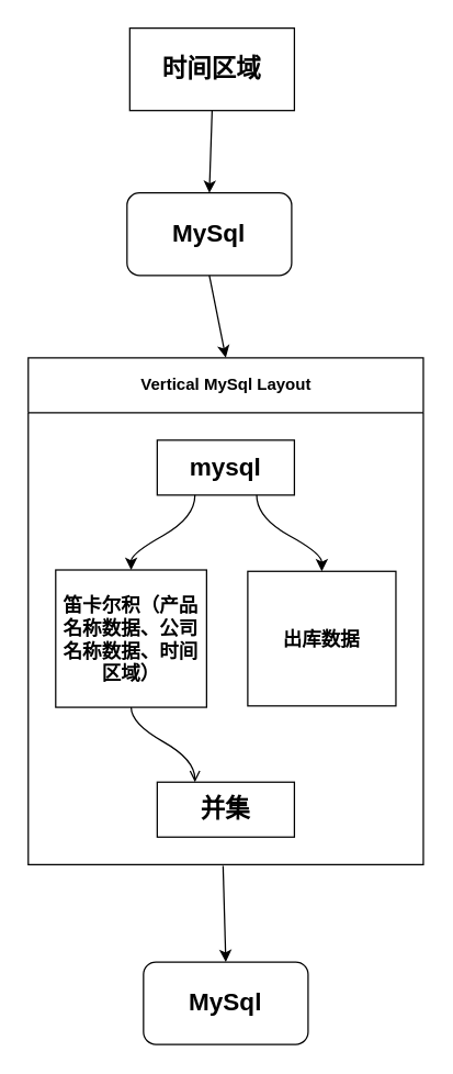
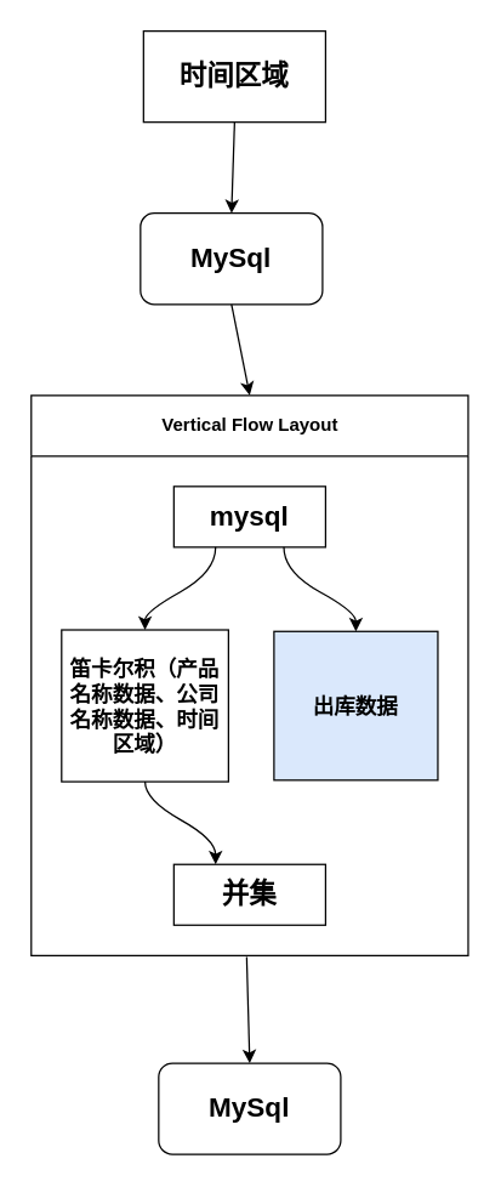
  <mxCell id="0" />
  <mxCell id="1" parent="0" />
  <mxCell id="2" value="&lt;h2&gt;&lt;font style=&quot;vertical-align: inherit&quot;&gt;&lt;font style=&quot;vertical-align: inherit&quot;&gt;时间区域&lt;/font&gt;&lt;/font&gt;&lt;/h2&gt;" style="rounded=0;whiteSpace=wrap;html=1;" vertex="1" parent="1"><mxGeometry x="94" y="20" width="120" height="60" as="geometry" /></mxCell>
  <mxCell id="3" value="&lt;h2&gt;&lt;font style=&quot;vertical-align: inherit&quot;&gt;&lt;font style=&quot;vertical-align: inherit&quot;&gt;MySql&lt;/font&gt;&lt;/font&gt;&lt;/h2&gt;" style="rounded=1;whiteSpace=wrap;html=1;" vertex="1" parent="1"><mxGeometry x="92" y="140" width="120" height="60" as="geometry" /></mxCell>
- <mxCell id="4" value="Vertical MySql Layout" style="swimlane;html=1;startSize=40;horizontal=1;childLayout=flowLayout;flowOrientation=north;resizable=0;interRankCellSpacing=50;containerType=tree;" vertex="1" parent="1"><mxGeometry x="20" y="260" width="288" height="369" as="geometry" /></mxCell>
+ <mxCell id="4" value="Vertical Flow Layout" style="swimlane;html=1;startSize=40;horizontal=1;childLayout=flowLayout;flowOrientation=north;resizable=0;interRankCellSpacing=50;containerType=tree;" vertex="1" parent="1"><mxGeometry x="20" y="260" width="288" height="369" as="geometry" /></mxCell>
  <mxCell id="5" value="&lt;h2&gt;mysql&lt;/h2&gt;" style="whiteSpace=wrap;html=1;" vertex="1" parent="4"><mxGeometry x="94" y="60" width="100" height="40" as="geometry" /></mxCell>
  <mxCell id="6" value="&lt;h3&gt;笛卡尔积（产品名称数据、公司名称数据、时间区域）&lt;/h3&gt;" style="whiteSpace=wrap;html=1;" vertex="1" parent="4"><mxGeometry x="20" y="154.5" width="110" height="100" as="geometry" /></mxCell>
  <mxCell id="7" value="" style="html=1;curved=1;noEdgeStyle=1;orthogonal=1;" edge="1" parent="4" source="5" target="6"><mxGeometry relative="1" as="geometry"><Array as="points"><mxPoint x="121.5" y="116.5" /><mxPoint x="75" y="142.5" /></Array></mxGeometry></mxCell>
- <mxCell id="8" value="&lt;h3&gt;出库数据&lt;/h3&gt;" style="whiteSpace=wrap;html=1;" vertex="1" parent="4"><mxGeometry x="160" y="155.5" width="108" height="98" as="geometry" /></mxCell>
+ <mxCell id="8" value="&lt;h3&gt;出库数据&lt;/h3&gt;" style="whiteSpace=wrap;html=1;fillColor=#dae8fc;" vertex="1" parent="4"><mxGeometry x="160" y="155.5" width="108" height="98" as="geometry" /></mxCell>
  <mxCell id="9" value="" style="html=1;curved=1;noEdgeStyle=1;orthogonal=1;" edge="1" parent="4" source="5" target="8"><mxGeometry relative="1" as="geometry"><Array as="points"><mxPoint x="166.5" y="116.5" /><mxPoint x="214" y="142.5" /></Array></mxGeometry></mxCell>
  <mxCell id="10" value="&lt;h2&gt;并集&lt;/h2&gt;" style="whiteSpace=wrap;html=1;" vertex="1" parent="4"><mxGeometry x="94" y="309" width="100" height="40" as="geometry" /></mxCell>
- <mxCell id="11" value="" style="html=1;curved=1;noEdgeStyle=1;orthogonal=1;endArrow=open;" edge="1" parent="4" source="6" target="10"><mxGeometry relative="1" as="geometry"><Array as="points"><mxPoint x="75" y="266.5" /><mxPoint x="121.5" y="292.5" /></Array></mxGeometry></mxCell>
+ <mxCell id="11" value="" style="html=1;curved=1;noEdgeStyle=1;orthogonal=1;" edge="1" parent="4" source="6" target="10"><mxGeometry relative="1" as="geometry"><Array as="points"><mxPoint x="75" y="266.5" /><mxPoint x="121.5" y="292.5" /></Array></mxGeometry></mxCell>
  <mxCell id="12" value="" style="endArrow=classic;html=1;entryX=0.5;entryY=0;entryDx=0;entryDy=0;exitX=0.5;exitY=1;exitDx=0;exitDy=0;" edge="1" parent="1" source="2" target="3"><mxGeometry width="50" height="50" relative="1" as="geometry"><mxPoint x="-58" y="140" as="sourcePoint" /><mxPoint x="-8" y="90" as="targetPoint" /></mxGeometry></mxCell>
  <mxCell id="13" value="" style="endArrow=classic;html=1;entryX=0.5;entryY=0;entryDx=0;entryDy=0;exitX=0.5;exitY=1;exitDx=0;exitDy=0;" edge="1" parent="1" source="3" target="4"><mxGeometry width="50" height="50" relative="1" as="geometry"><mxPoint x="-88" y="195" as="sourcePoint" /><mxPoint x="-38" y="145" as="targetPoint" /></mxGeometry></mxCell>
  <mxCell id="14" value="&lt;h2&gt;MySql&lt;/h2&gt;" style="rounded=1;whiteSpace=wrap;html=1;" vertex="1" parent="1"><mxGeometry x="104" y="700" width="120" height="60" as="geometry" /></mxCell>
  <mxCell id="15" value="" style="endArrow=classic;html=1;entryX=0.5;entryY=0;entryDx=0;entryDy=0;" edge="1" parent="1" target="14"><mxGeometry width="50" height="50" relative="1" as="geometry"><mxPoint x="162" y="630" as="sourcePoint" /><mxPoint x="12" y="650" as="targetPoint" /></mxGeometry></mxCell>
